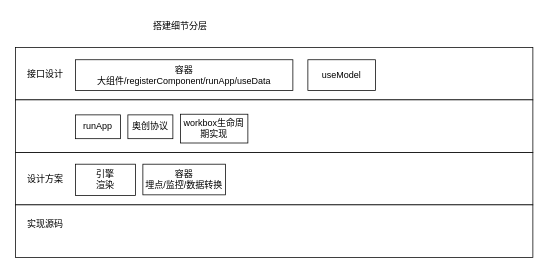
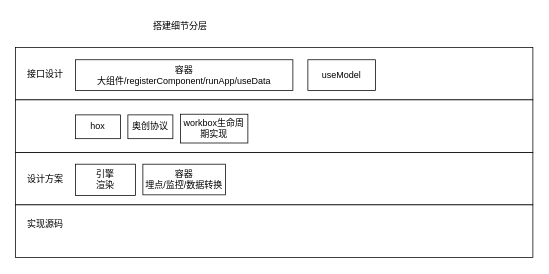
  <mxCell id="0" />
  <mxCell id="1" parent="0" />
  <mxCell id="2" value="" style="rounded=0;whiteSpace=wrap;html=1;" vertex="1" parent="1"><mxGeometry x="20" y="202.5" width="690" height="70" as="geometry" /></mxCell>
  <mxCell id="3" value="" style="rounded=0;whiteSpace=wrap;html=1;" parent="1" vertex="1"><mxGeometry x="20" y="62.5" width="690" height="70" as="geometry" /></mxCell>
  <mxCell id="4" value="搭建细节分层" style="text;html=1;strokeColor=none;fillColor=none;align=center;verticalAlign=middle;whiteSpace=wrap;rounded=0;" parent="1" vertex="1"><mxGeometry x="150" y="20" width="180" height="30" as="geometry" /></mxCell>
  <mxCell id="5" value="接口设计" style="text;html=1;strokeColor=none;fillColor=none;align=center;verticalAlign=middle;whiteSpace=wrap;rounded=0;" parent="1" vertex="1"><mxGeometry x="30" y="82.5" width="60" height="30" as="geometry" /></mxCell>
  <mxCell id="6" value="容器&lt;br&gt;大组件/registerComponent/runApp/useData" style="rounded=0;whiteSpace=wrap;html=1;" parent="1" vertex="1"><mxGeometry x="100" y="79" width="290" height="41" as="geometry" /></mxCell>
  <mxCell id="7" value="" style="rounded=0;whiteSpace=wrap;html=1;" vertex="1" parent="1"><mxGeometry x="20" y="132.5" width="690" height="70" as="geometry" /></mxCell>
  <mxCell id="8" value="引擎&lt;span style=&quot;color: rgba(0 , 0 , 0 , 0) ; font-family: monospace ; font-size: 0px&quot;&gt;%3CmxGraphModel%3E%3Croot%3E%3CmxCell%20id%3D%220%22%2F%3E%3CmxCell%20id%3D%221%22%20parent%3D%220%22%2F%3E%3CmxCell%20id%3D%222%22%20value%3D%22%E5%BC%95%E6%93%8E%26lt%3Bbr%26gt%3B%E6%B8%B2%E6%9F%93%2F%E5%9F%8B%E7%82%B9%2F%E7%9B%91%E6%8E%A7%2F%E6%95%B0%E6%8D%AE%22%20style%3D%22rounded%3D0%3BwhiteSpace%3Dwrap%3Bhtml%3D1%3B%22%20vertex%3D%221%22%20parent%3D%221%22%3E%3CmxGeometry%20x%3D%22220%22%20y%3D%22228.25%22%20width%3D%22110%22%20height%3D%2238.5%22%20as%3D%22geometry%22%2F%3E%3C%2FmxCell%3E%3C%2Froot%3E%3C%2FmxGraphModel%3E&lt;/span&gt;&lt;br&gt;渲染" style="rounded=0;whiteSpace=wrap;html=1;" vertex="1" parent="1"><mxGeometry x="100" y="218.25" width="80" height="41.75" as="geometry" /></mxCell>
  <mxCell id="9" value="设计方案" style="text;html=1;strokeColor=none;fillColor=none;align=center;verticalAlign=middle;whiteSpace=wrap;rounded=0;" vertex="1" parent="1"><mxGeometry x="30" y="222.5" width="60" height="30" as="geometry" /></mxCell>
- <mxCell id="10" value="runApp" style="rounded=0;whiteSpace=wrap;html=1;" vertex="1" parent="1"><mxGeometry x="100" y="152.5" width="60" height="31.75" as="geometry" /></mxCell>
+ <mxCell id="10" value="hox" style="rounded=0;whiteSpace=wrap;html=1;" vertex="1" parent="1"><mxGeometry x="100" y="152.5" width="60" height="31.75" as="geometry" /></mxCell>
  <mxCell id="11" value="" style="rounded=0;whiteSpace=wrap;html=1;" vertex="1" parent="1"><mxGeometry x="20" y="272.5" width="690" height="70" as="geometry" /></mxCell>
  <mxCell id="12" value="实现源码" style="text;html=1;strokeColor=none;fillColor=none;align=center;verticalAlign=middle;whiteSpace=wrap;rounded=0;" vertex="1" parent="1"><mxGeometry x="30" y="282.5" width="60" height="30" as="geometry" /></mxCell>
  <mxCell id="13" value="useModel" style="rounded=0;whiteSpace=wrap;html=1;" vertex="1" parent="1"><mxGeometry x="410" y="79" width="90" height="41" as="geometry" /></mxCell>
  <mxCell id="14" value="奥创协议" style="rounded=0;whiteSpace=wrap;html=1;" vertex="1" parent="1"><mxGeometry x="170" y="152.5" width="60" height="31.75" as="geometry" /></mxCell>
  <mxCell id="15" value="容器&lt;br&gt;埋点/监控/数据转换" style="rounded=0;whiteSpace=wrap;html=1;" vertex="1" parent="1"><mxGeometry x="190" y="218.25" width="110" height="40.88" as="geometry" /></mxCell>
  <mxCell id="16" value="workbox生命周期实现" style="rounded=0;whiteSpace=wrap;html=1;" vertex="1" parent="1"><mxGeometry x="240" y="151.63" width="90" height="38.37" as="geometry" /></mxCell>
